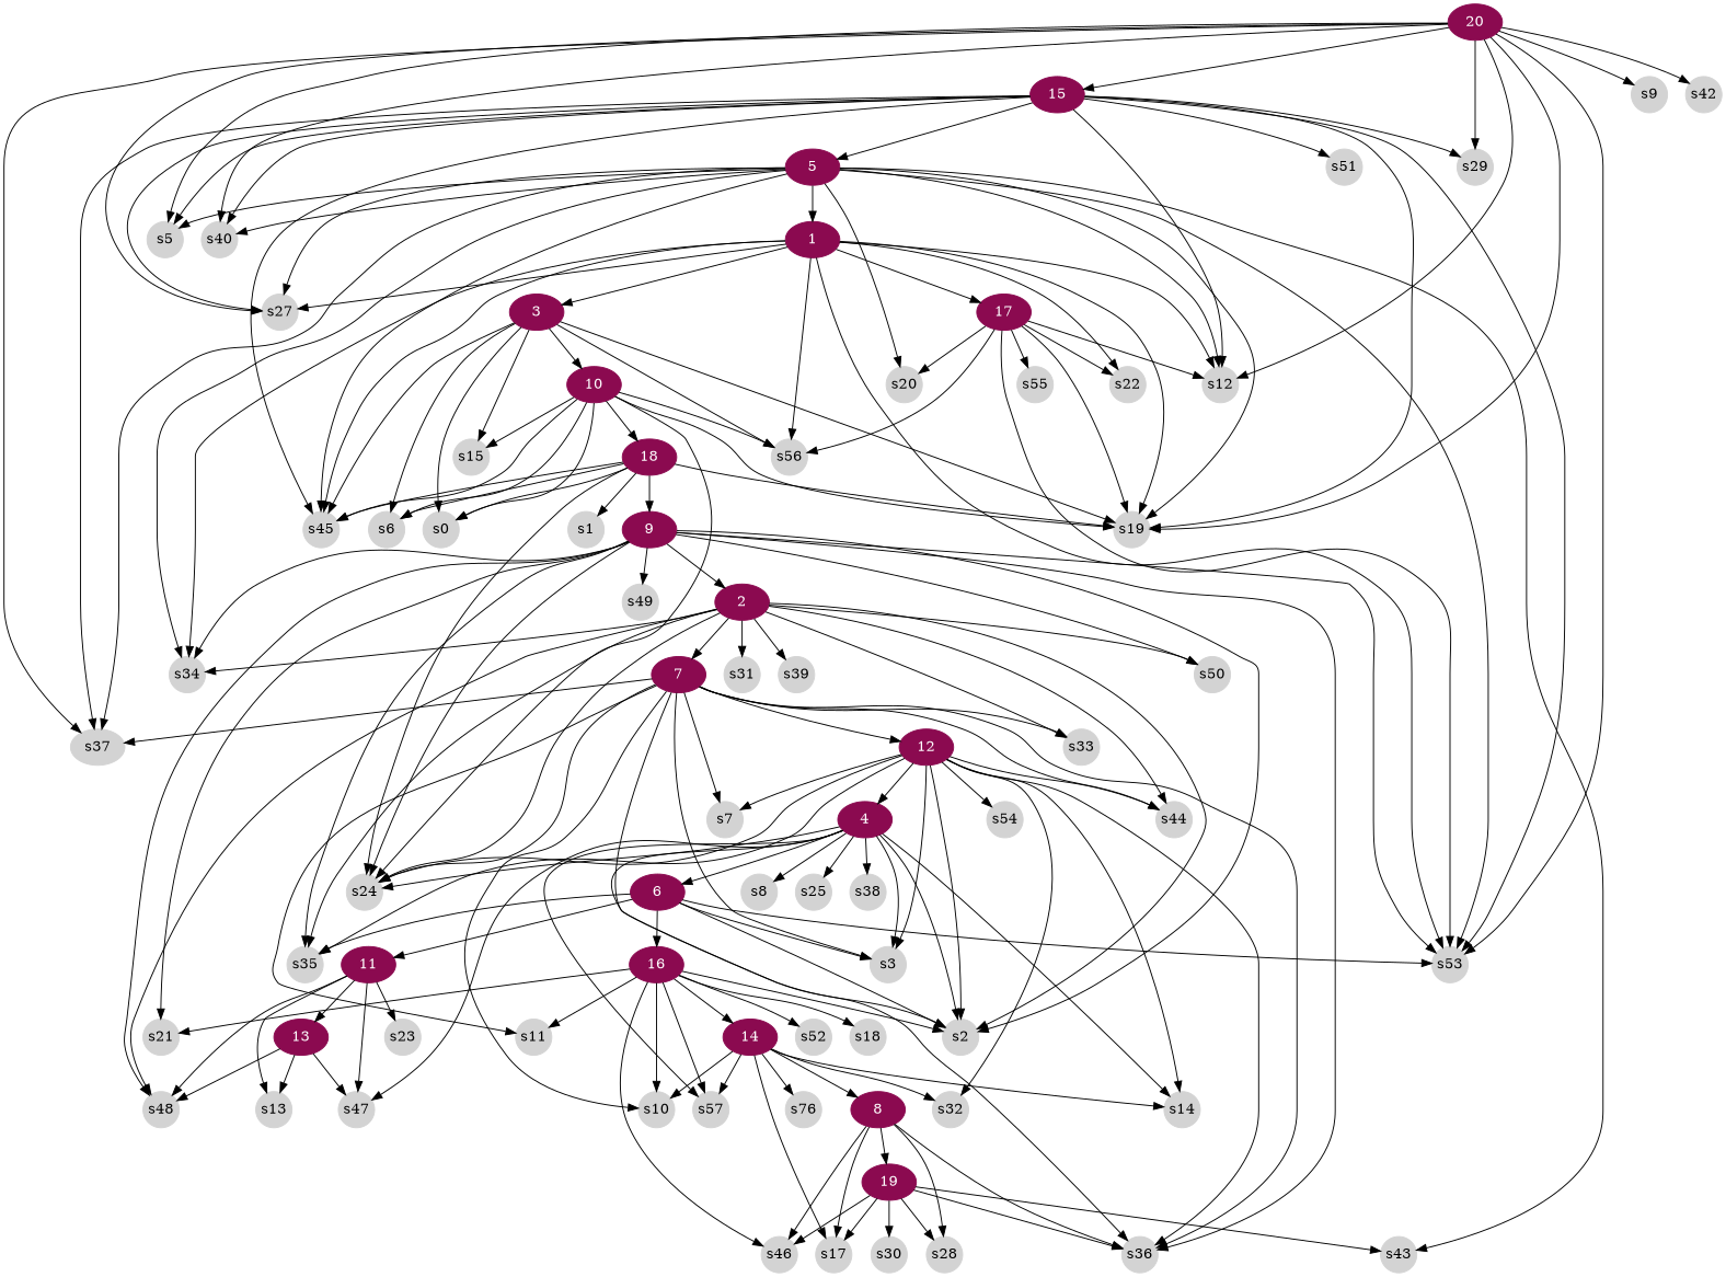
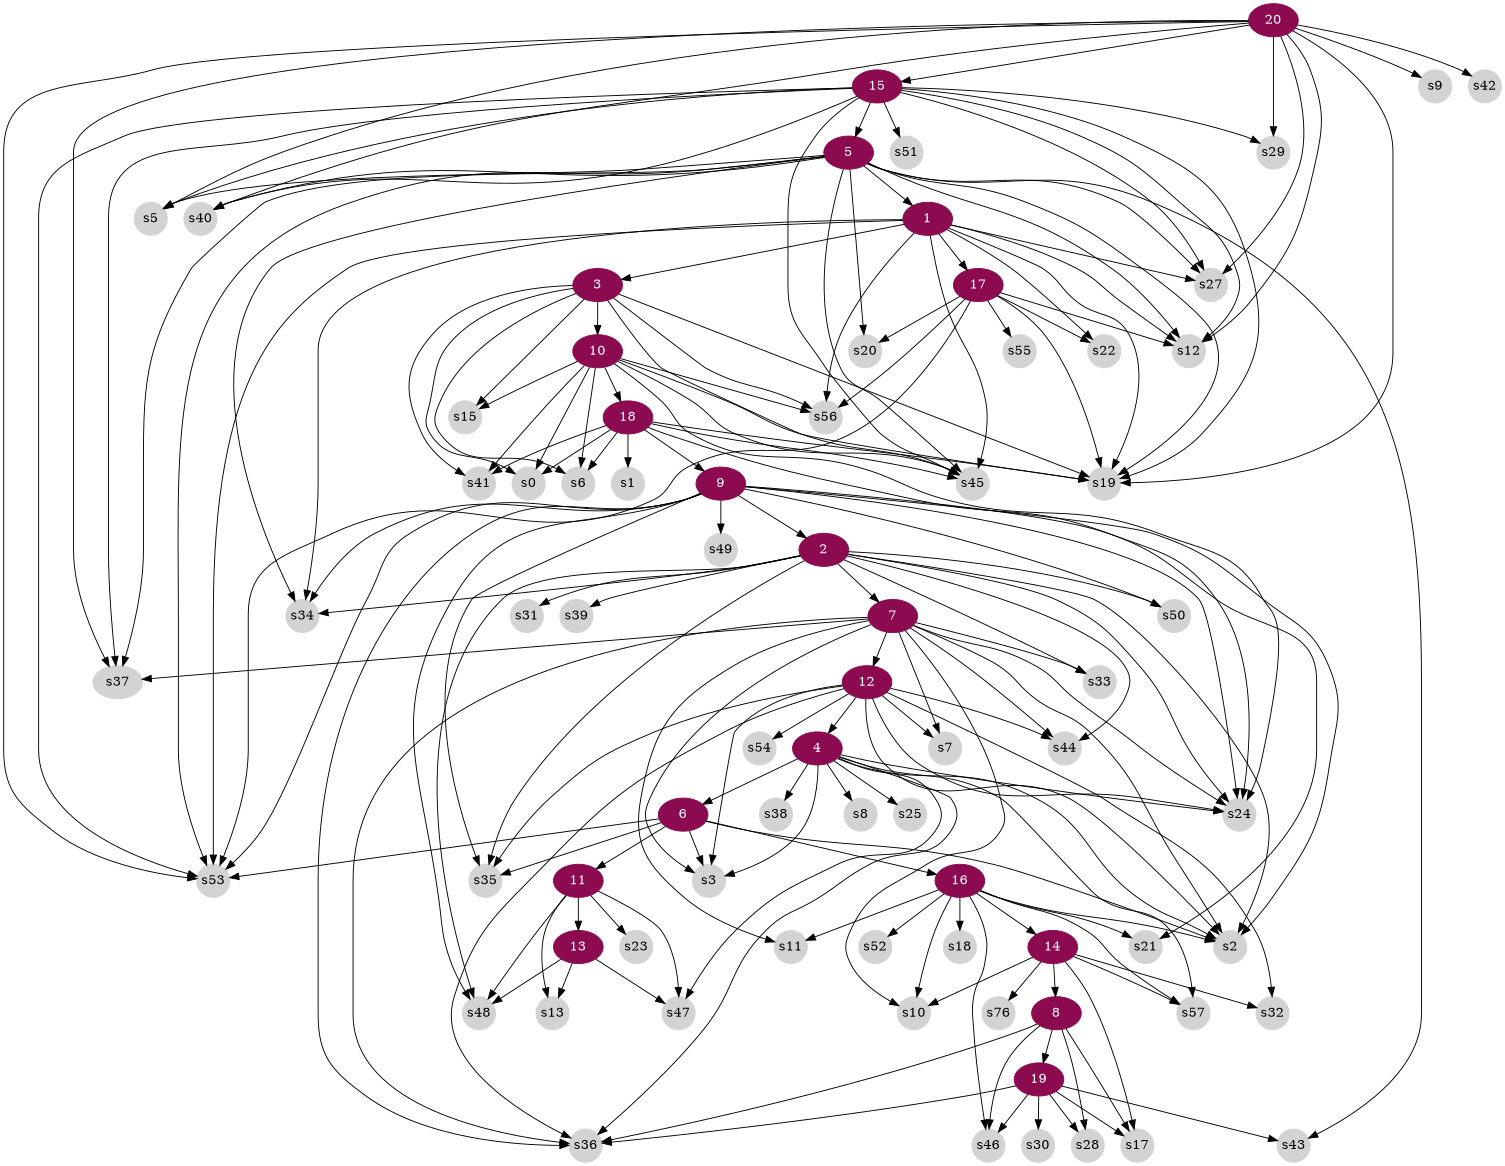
  digraph {
    node [color=lightgrey fontcolor=black style=filled fixedsize=true shape=circle]
    5 [color=deeppink4 fontcolor=white fixedsize="" shape=""]
    1 [color=deeppink4 fontcolor=white fixedsize="" shape=""]
    s12
    s19
    s27
    s34
    s45
    s53
    s5
    s20
    s37 [shape=ellipse]
    s40
    s43
    3 [color=deeppink4 fontcolor=white fixedsize="" shape=""]
    17 [color=deeppink4 fontcolor=white fixedsize="" shape=""]
    s22
    s56
    10 [color=deeppink4 fontcolor=white fixedsize="" shape=""]
    s0
    s6
    s15
+   s41
    s55
    9 [color=deeppink4 fontcolor=white fixedsize="" shape=""]
    2 [color=deeppink4 fontcolor=white fixedsize="" shape=""]
    s2
    s24
    s35
    s48
    s50
    s36
    s21
    s49
    7 [color=deeppink4 fontcolor=white fixedsize="" shape=""]
    s31
    s33
    s39
    s44
    12 [color=deeppink4 fontcolor=white fixedsize="" shape=""]
    s3
    s7
    s10
    s11
    18 [color=deeppink4 fontcolor=white fixedsize="" shape=""]
    4 [color=deeppink4 fontcolor=white fixedsize="" shape=""]
-   s14
    s32
    s54
    6 [color=deeppink4 fontcolor=white fixedsize="" shape=""]
    s8
    s25
    s38
    s47
    s57
    11 [color=deeppink4 fontcolor=white fixedsize="" shape=""]
    16 [color=deeppink4 fontcolor=white fixedsize="" shape=""]
    15 [color=deeppink4 fontcolor=white fixedsize="" shape=""]
    s29
    s51
    13 [color=deeppink4 fontcolor=white fixedsize="" shape=""]
    s13
    s23
    14 [color=deeppink4 fontcolor=white fixedsize="" shape=""]
    s46
    s18
    s52
    8 [color=deeppink4 fontcolor=white fixedsize="" shape=""]
    s17
    n69 [label=s76]
    19 [color=deeppink4 fontcolor=white fixedsize="" shape=""]
    s28
    s30
    s1
    20 [color=deeppink4 fontcolor=white fixedsize="" shape=""]
    s9
    s42
    5 -> 1
    5 -> s12
    5 -> s19
    5 -> s27
    5 -> s34
    5 -> s45
    5 -> s53
    5 -> s5
    5 -> s20
    5 -> s37
    5 -> s40
    5 -> s43
    1 -> s12
    1 -> s19
    1 -> s27
    1 -> s34
    1 -> s45
    1 -> s53
    1 -> 3
    1 -> 17
    1 -> s22
    1 -> s56
    3 -> s19
    3 -> s45
    3 -> s56
    3 -> 10
    3 -> s0
    3 -> s6
    3 -> s15
+   3 -> s41
    17 -> s12
    17 -> s19
    17 -> s53
    17 -> s20
    17 -> s22
    17 -> s56
    17 -> s55
    10 -> s19
    10 -> s45
    10 -> s56
    10 -> s0
    10 -> s6
    10 -> s15
+   10 -> s41
    10 -> s24
    10 -> 18
    9 -> s34
    9 -> s53
    9 -> 2
    9 -> s2
    9 -> s24
    9 -> s35
    9 -> s48
    9 -> s50
    9 -> s36
    9 -> s21
    9 -> s49
    2 -> s34
    2 -> s2
    2 -> s24
    2 -> s35
    2 -> s48
    2 -> s50
    2 -> 7
    2 -> s31
    2 -> s33
    2 -> s39
    2 -> s44
    7 -> s37
    7 -> s2
    7 -> s24
    7 -> s36
    7 -> s33
    7 -> s44
    7 -> 12
    7 -> s3
    7 -> s7
    7 -> s10
    7 -> s11
    12 -> s2
    12 -> s24
    12 -> s35
    12 -> s36
    12 -> s44
    12 -> s3
    12 -> s7
    12 -> 4
-   12 -> s14
    12 -> s32
    12 -> s54
    18 -> s19
    18 -> s45
    18 -> s0
    18 -> s6
+   18 -> s41
    18 -> 9
    18 -> s24
    18 -> s1
    4 -> s2
    4 -> s24
    4 -> s36
    4 -> s3
-   4 -> s14
    4 -> 6
    4 -> s8
    4 -> s25
    4 -> s38
    4 -> s47
    4 -> s57
    6 -> s53
    6 -> s2
    6 -> s35
    6 -> s3
    6 -> 11
    6 -> 16
    11 -> s48
    11 -> s47
    11 -> 13
    11 -> s13
    11 -> s23
    16 -> s2
    16 -> s21
    16 -> s10
    16 -> s11
    16 -> s57
    16 -> 14
    16 -> s46
    16 -> s18
    16 -> s52
    15 -> 5
    15 -> s12
    15 -> s19
    15 -> s27
    15 -> s45
    15 -> s53
    15 -> s5
    15 -> s37
    15 -> s40
    15 -> s29
    15 -> s51
    13 -> s48
    13 -> s47
    13 -> s13
    14 -> s10
-   14 -> s14
    14 -> s32
    14 -> s57
    14 -> 8
    14 -> s17
    14 -> n69
    8 -> s36
    8 -> s46
    8 -> s17
    8 -> 19
    8 -> s28
    19 -> s43
    19 -> s36
    19 -> s46
    19 -> s17
    19 -> s28
    19 -> s30
    20 -> s12
    20 -> s19
    20 -> s27
    20 -> s53
    20 -> s5
    20 -> s37
    20 -> s40
    20 -> 15
    20 -> s29
    20 -> s9
    20 -> s42
  }
